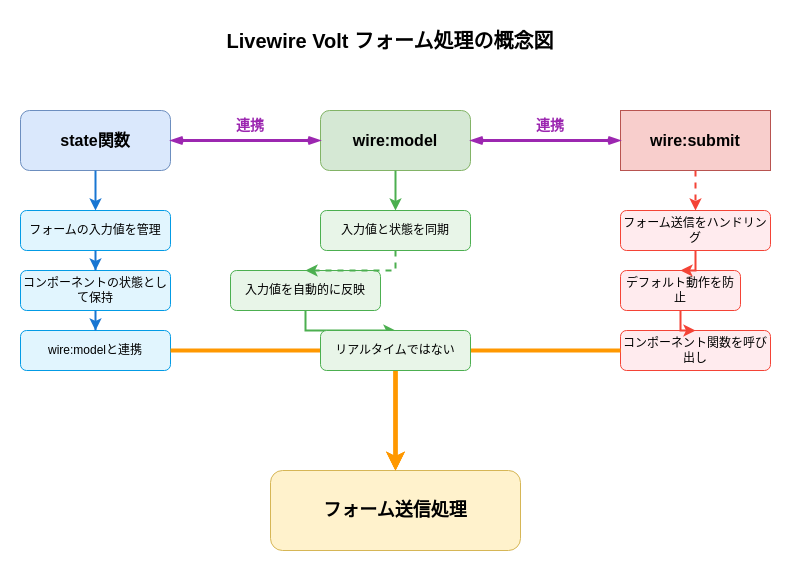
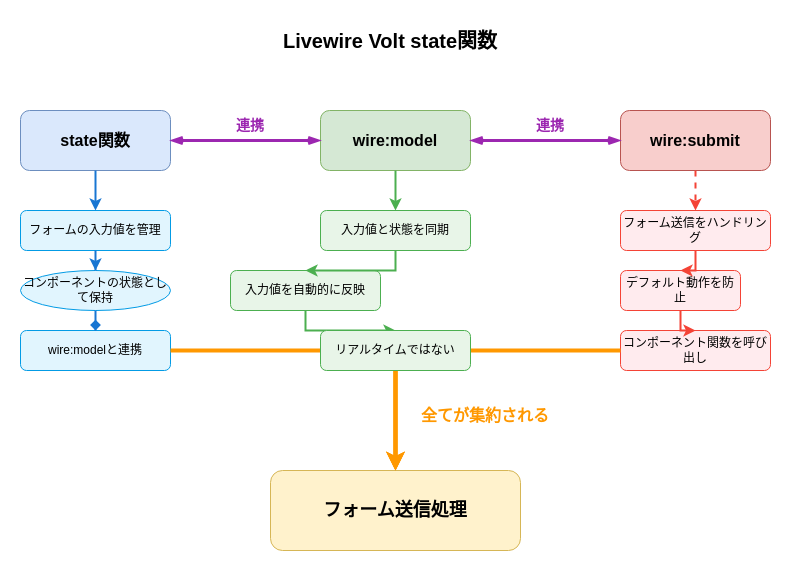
  <mxCell id="0" />
  <mxCell id="1" parent="0" />
- <mxCell id="2" value="Livewire Volt フォーム処理の概念図" style="text;html=1;strokeColor=none;fillColor=none;align=center;verticalAlign=middle;whiteSpace=wrap;rounded=0;fontSize=20;fontStyle=1;" vertex="1" parent="1"><mxGeometry x="190" y="20" width="400" height="40" as="geometry" /></mxCell>
+ <mxCell id="2" value="Livewire Volt state関数" style="text;html=1;strokeColor=none;fillColor=none;align=center;verticalAlign=middle;whiteSpace=wrap;rounded=0;fontSize=20;fontStyle=1;" vertex="1" parent="1"><mxGeometry x="190" y="20" width="400" height="40" as="geometry" /></mxCell>
  <mxCell id="3" value="state関数" style="rounded=1;whiteSpace=wrap;html=1;fillColor=#dae8fc;strokeColor=#6c8ebf;fontSize=16;fontStyle=1;" vertex="1" parent="1"><mxGeometry x="20" y="110" width="150" height="60" as="geometry" /></mxCell>
  <mxCell id="4" value="フォームの入力値を管理" style="rounded=1;whiteSpace=wrap;html=1;fillColor=#e1f5fe;strokeColor=#039be5;" vertex="1" parent="1"><mxGeometry x="20" y="210" width="150" height="40" as="geometry" /></mxCell>
- <mxCell id="5" value="コンポーネントの状態として保持" style="rounded=1;whiteSpace=wrap;html=1;fillColor=#e1f5fe;strokeColor=#039be5;" vertex="1" parent="1"><mxGeometry x="20" y="270" width="150" height="40" as="geometry" /></mxCell>
+ <mxCell id="5" value="コンポーネントの状態として保持" style="ellipse;whiteSpace=wrap;html=1;fillColor=#e1f5fe;strokeColor=#039be5;" vertex="1" parent="1"><mxGeometry x="20" y="270" width="150" height="40" as="geometry" /></mxCell>
  <mxCell id="6" value="wire:modelと連携" style="rounded=1;whiteSpace=wrap;html=1;fillColor=#e1f5fe;strokeColor=#039be5;" vertex="1" parent="1"><mxGeometry x="20" y="330" width="150" height="40" as="geometry" /></mxCell>
  <mxCell id="7" value="wire:model" style="rounded=1;whiteSpace=wrap;html=1;fillColor=#d5e8d4;strokeColor=#82b366;fontSize=16;fontStyle=1;" vertex="1" parent="1"><mxGeometry x="320" y="110" width="150" height="60" as="geometry" /></mxCell>
  <mxCell id="8" value="入力値と状態を同期" style="rounded=1;whiteSpace=wrap;html=1;fillColor=#e8f5e8;strokeColor=#4caf50;" vertex="1" parent="1"><mxGeometry x="320" y="210" width="150" height="40" as="geometry" /></mxCell>
  <mxCell id="9" value="入力値を自動的に反映" style="rounded=1;whiteSpace=wrap;html=1;fillColor=#e8f5e8;strokeColor=#4caf50;" vertex="1" parent="1"><mxGeometry x="230" y="270" width="150" height="40" as="geometry" /></mxCell>
- <mxCell id="10" value="wire:submit" style="whiteSpace=wrap;html=1;fillColor=#f8cecc;strokeColor=#b85450;fontSize=16;fontStyle=1;rounded=0;" vertex="1" parent="1"><mxGeometry x="620" y="110" width="150" height="60" as="geometry" /></mxCell>
+ <mxCell id="10" value="wire:submit" style="rounded=1;whiteSpace=wrap;html=1;fillColor=#f8cecc;strokeColor=#b85450;fontSize=16;fontStyle=1;" vertex="1" parent="1"><mxGeometry x="620" y="110" width="150" height="60" as="geometry" /></mxCell>
  <mxCell id="11" value="フォーム送信をハンドリング" style="rounded=1;whiteSpace=wrap;html=1;fillColor=#ffebee;strokeColor=#f44336;" vertex="1" parent="1"><mxGeometry x="620" y="210" width="150" height="40" as="geometry" /></mxCell>
  <mxCell id="12" value="デフォルト動作を防止" style="rounded=1;whiteSpace=wrap;html=1;fillColor=#ffebee;strokeColor=#f44336;" vertex="1" parent="1"><mxGeometry x="620" y="270" width="120" height="40" as="geometry" /></mxCell>
  <mxCell id="13" value="コンポーネント関数を呼び出し" style="rounded=1;whiteSpace=wrap;html=1;fillColor=#ffebee;strokeColor=#f44336;" vertex="1" parent="1"><mxGeometry x="620" y="330" width="150" height="40" as="geometry" /></mxCell>
  <mxCell id="14" value="フォーム送信処理" style="rounded=1;whiteSpace=wrap;html=1;fillColor=#fff2cc;strokeColor=#d6b656;fontSize=18;fontStyle=1;" parent="1" vertex="1"><mxGeometry x="270" y="470" width="250" height="80" as="geometry" /></mxCell>
  <mxCell id="15" style="edgeStyle=orthogonalEdgeStyle;rounded=0;orthogonalLoop=1;jettySize=auto;html=1;strokeWidth=2;strokeColor=#1976d2;" edge="1" parent="1" source="3" target="4"><mxGeometry relative="1" as="geometry" /></mxCell>
  <mxCell id="16" style="edgeStyle=orthogonalEdgeStyle;rounded=0;orthogonalLoop=1;jettySize=auto;html=1;strokeWidth=2;strokeColor=#1976d2;" edge="1" parent="1" source="4" target="5"><mxGeometry relative="1" as="geometry" /></mxCell>
- <mxCell id="17" style="edgeStyle=orthogonalEdgeStyle;rounded=0;orthogonalLoop=1;jettySize=auto;html=1;strokeWidth=2;strokeColor=#1976d2;" edge="1" parent="1" source="5" target="6"><mxGeometry relative="1" as="geometry" /></mxCell>
+ <mxCell id="17" style="edgeStyle=orthogonalEdgeStyle;rounded=0;orthogonalLoop=1;jettySize=auto;html=1;strokeWidth=2;strokeColor=#1976d2;endArrow=diamond;" edge="1" parent="1" source="5" target="6"><mxGeometry relative="1" as="geometry" /></mxCell>
  <mxCell id="18" style="edgeStyle=orthogonalEdgeStyle;rounded=0;orthogonalLoop=1;jettySize=auto;html=1;strokeWidth=2;strokeColor=#4caf50;" edge="1" parent="1" source="7" target="8"><mxGeometry relative="1" as="geometry" /></mxCell>
- <mxCell id="19" style="edgeStyle=orthogonalEdgeStyle;rounded=0;orthogonalLoop=1;jettySize=auto;html=1;strokeWidth=2;strokeColor=#4caf50;dashed=1;" edge="1" parent="1" source="8" target="9"><mxGeometry relative="1" as="geometry" /></mxCell>
+ <mxCell id="19" style="edgeStyle=orthogonalEdgeStyle;rounded=0;orthogonalLoop=1;jettySize=auto;html=1;strokeWidth=2;strokeColor=#4caf50;" edge="1" parent="1" source="8" target="9"><mxGeometry relative="1" as="geometry" /></mxCell>
  <mxCell id="20" style="edgeStyle=orthogonalEdgeStyle;rounded=0;orthogonalLoop=1;jettySize=auto;html=1;strokeWidth=2;strokeColor=#4caf50;" edge="1" parent="1" source="9" target="32"><mxGeometry relative="1" as="geometry" /></mxCell>
  <mxCell id="21" style="edgeStyle=orthogonalEdgeStyle;rounded=0;orthogonalLoop=1;jettySize=auto;html=1;strokeWidth=2;strokeColor=#f44336;dashed=1;" edge="1" parent="1" source="10" target="11"><mxGeometry relative="1" as="geometry" /></mxCell>
  <mxCell id="22" style="edgeStyle=orthogonalEdgeStyle;rounded=0;orthogonalLoop=1;jettySize=auto;html=1;strokeWidth=2;strokeColor=#f44336;" edge="1" parent="1" source="11" target="12"><mxGeometry relative="1" as="geometry" /></mxCell>
  <mxCell id="23" style="edgeStyle=orthogonalEdgeStyle;rounded=0;orthogonalLoop=1;jettySize=auto;html=1;strokeWidth=2;strokeColor=#f44336;" edge="1" parent="1" source="12" target="13"><mxGeometry relative="1" as="geometry" /></mxCell>
  <mxCell id="24" style="edgeStyle=orthogonalEdgeStyle;rounded=0;orthogonalLoop=1;jettySize=auto;html=1;strokeWidth=3;strokeColor=#9c27b0;strokeDasharray=8;endArrow=openThin;startArrow=openThin;" edge="1" parent="1" source="3" target="7"><mxGeometry relative="1" as="geometry" /></mxCell>
  <mxCell id="25" style="edgeStyle=orthogonalEdgeStyle;rounded=0;orthogonalLoop=1;jettySize=auto;html=1;strokeWidth=3;strokeColor=#9c27b0;strokeDasharray=8;endArrow=openThin;startArrow=openThin;" edge="1" parent="1" source="7" target="10"><mxGeometry relative="1" as="geometry" /></mxCell>
  <mxCell id="26" style="edgeStyle=orthogonalEdgeStyle;rounded=0;orthogonalLoop=1;jettySize=auto;html=1;strokeWidth=4;strokeColor=#ff9800;" edge="1" parent="1" source="6" target="14"><mxGeometry relative="1" as="geometry" /></mxCell>
  <mxCell id="27" style="edgeStyle=orthogonalEdgeStyle;rounded=0;orthogonalLoop=1;jettySize=auto;html=1;strokeWidth=4;strokeColor=#ff9800;" edge="1" parent="1" source="32" target="14"><mxGeometry relative="1" as="geometry" /></mxCell>
  <mxCell id="28" style="edgeStyle=orthogonalEdgeStyle;rounded=0;orthogonalLoop=1;jettySize=auto;html=1;strokeWidth=4;strokeColor=#ff9800;" edge="1" parent="1" source="13" target="14"><mxGeometry relative="1" as="geometry" /></mxCell>
  <mxCell id="29" value="連携" style="text;html=1;strokeColor=none;fillColor=none;align=center;verticalAlign=middle;whiteSpace=wrap;rounded=0;fontSize=14;fontColor=#9c27b0;fontStyle=1;" vertex="1" parent="1"><mxGeometry x="220" y="110" width="60" height="30" as="geometry" /></mxCell>
  <mxCell id="30" value="連携" style="text;html=1;strokeColor=none;fillColor=none;align=center;verticalAlign=middle;whiteSpace=wrap;rounded=0;fontSize=14;fontColor=#9c27b0;fontStyle=1;" vertex="1" parent="1"><mxGeometry x="520" y="110" width="60" height="30" as="geometry" /></mxCell>
+ <mxCell id="31" value="全てが集約される" style="text;html=1;strokeColor=none;fillColor=none;align=center;verticalAlign=middle;whiteSpace=wrap;rounded=0;fontSize=16;fontColor=#ff9800;fontStyle=1;" vertex="1" parent="1"><mxGeometry x="390" y="400" width="190" height="30" as="geometry" /></mxCell>
  <mxCell id="32" value="リアルタイムではない" style="rounded=1;whiteSpace=wrap;html=1;fillColor=#e8f5e8;strokeColor=#4caf50;" vertex="1" parent="1"><mxGeometry x="320" y="330" width="150" height="40" as="geometry" /></mxCell>
